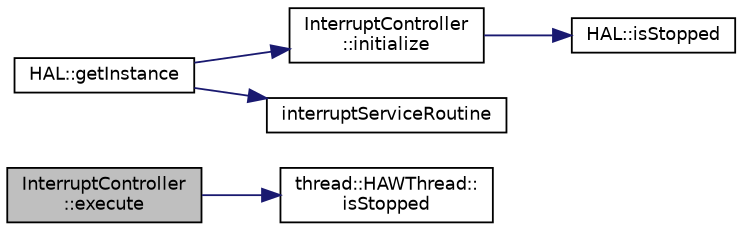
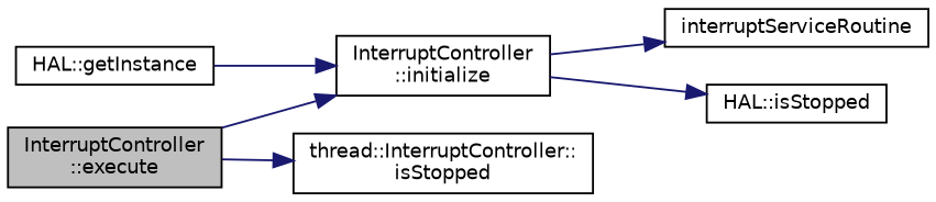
  digraph {
    rankdir=LR
    node [color=black fillcolor=white fontname=Helvetica fontsize=10 shape=record style=filled]
    edge [color=midnightblue fontname=Helvetica fontsize=10 labelfontname=Helvetica labelfontsize=10 style=solid]
    n1 [fillcolor=grey75 fontcolor=black height=0.2 label="InterruptController\l::execute" width=0.4]
    n2 [height=0.2 label="InterruptController\l::initialize" width=0.4]
-   n3 [height=0.2 label="thread::HAWThread::\lisStopped" width=0.4]
+   n3 [height=0.2 label="thread::InterruptController::\lisStopped" width=0.4]
    n4 [height=0.2 label=interruptServiceRoutine width=0.4]
    n5 [height=0.2 label="HAL::isStopped" width=0.4]
    n6 [height=0.2 label="HAL::getInstance" width=0.4]
+   n1 -> n2
    n1 -> n3
-   n6 -> n4
+   n2 -> n4
    n2 -> n5
    n6 -> n2
  }
